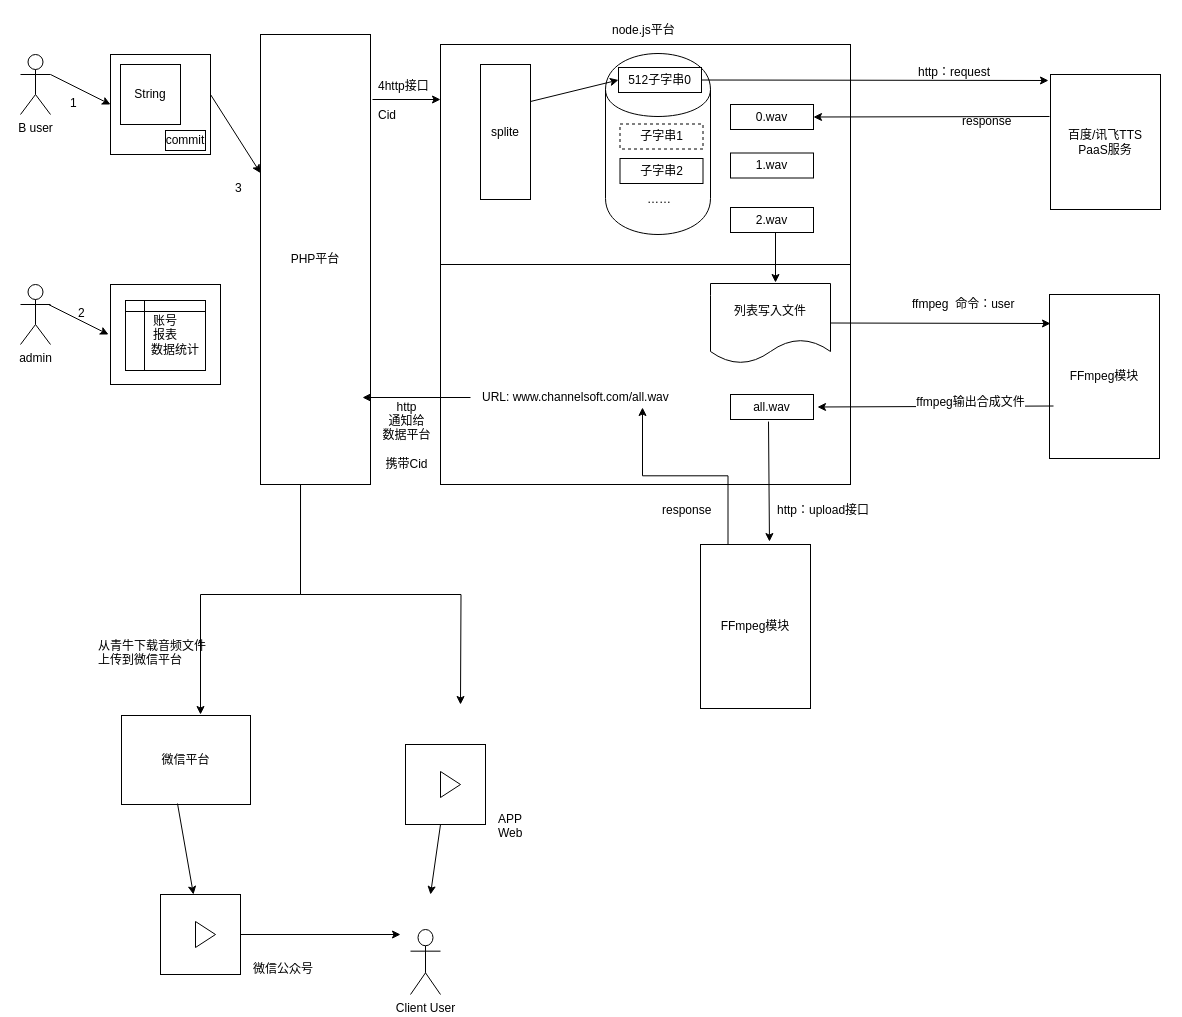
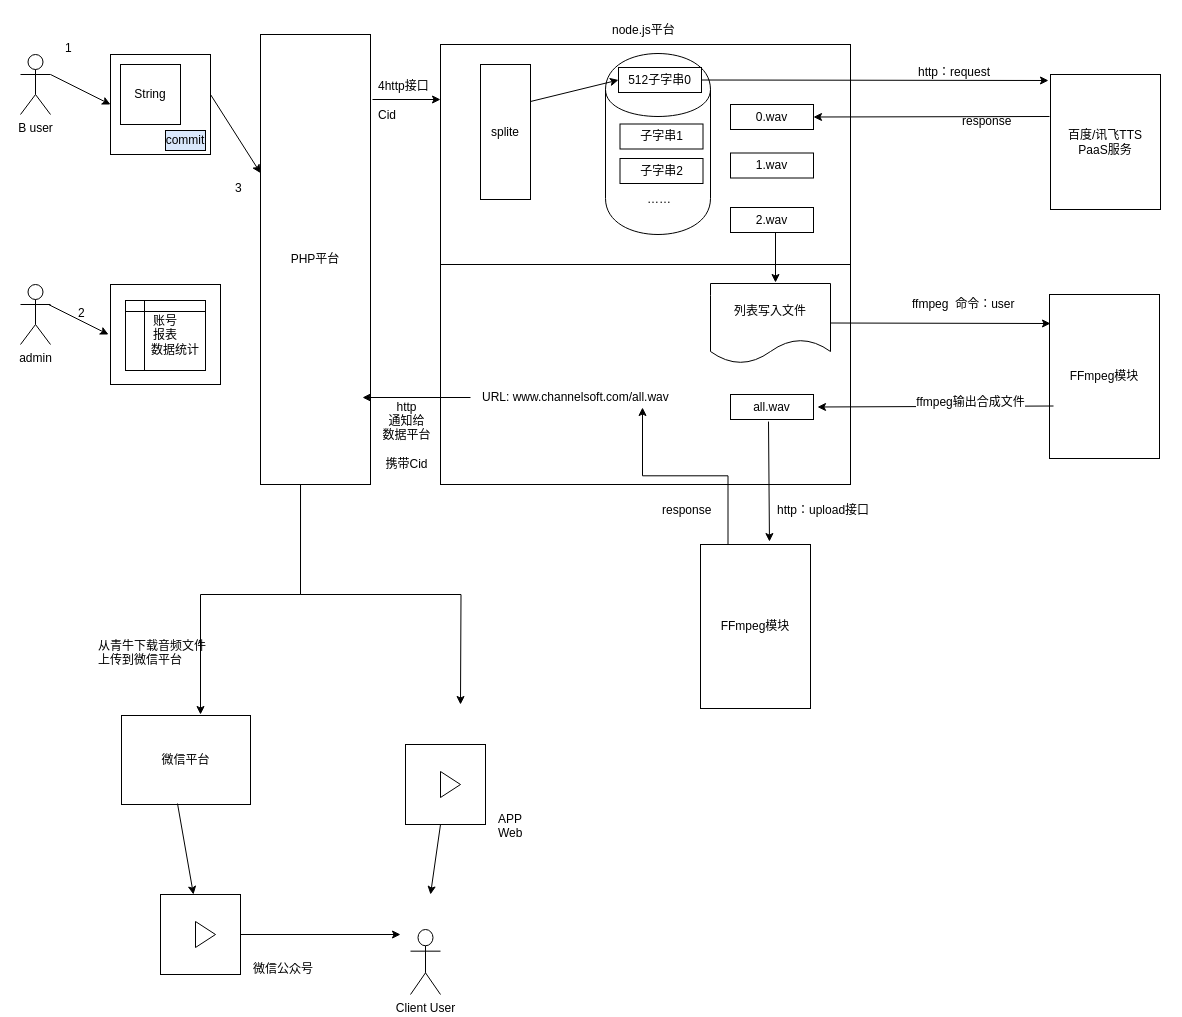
  <mxCell id="0" />
  <mxCell id="1" parent="0" />
  <mxCell id="2" value="" style="rounded=0;whiteSpace=wrap;html=1;" vertex="1" parent="1"><mxGeometry x="440" y="44" width="410" height="220" as="geometry" /></mxCell>
  <mxCell id="3" value="" style="shape=cylinder;whiteSpace=wrap;html=1;boundedLbl=1;backgroundOutline=1;" vertex="1" parent="1"><mxGeometry x="605" y="53" width="105" height="181" as="geometry" /></mxCell>
  <mxCell id="4" value="B user" style="shape=umlActor;verticalLabelPosition=bottom;labelBackgroundColor=#ffffff;verticalAlign=top;html=1;outlineConnect=0;" vertex="1" parent="1"><mxGeometry x="20" y="54" width="30" height="60" as="geometry" /></mxCell>
  <mxCell id="5" value="admin" style="shape=umlActor;verticalLabelPosition=bottom;labelBackgroundColor=#ffffff;verticalAlign=top;html=1;outlineConnect=0;" vertex="1" parent="1"><mxGeometry x="20" y="284" width="30" height="60" as="geometry" /></mxCell>
  <mxCell id="6" value="" style="rounded=0;whiteSpace=wrap;html=1;" vertex="1" parent="1"><mxGeometry x="110" y="54" width="100" height="100" as="geometry" /></mxCell>
  <mxCell id="7" value="String" style="whiteSpace=wrap;html=1;aspect=fixed;" vertex="1" parent="1"><mxGeometry x="120" y="64" width="60" height="60" as="geometry" /></mxCell>
- <mxCell id="8" value="commit" style="rounded=0;whiteSpace=wrap;html=1;" vertex="1" parent="1"><mxGeometry x="165" y="130" width="40" height="20" as="geometry" /></mxCell>
+ <mxCell id="8" value="commit" style="rounded=0;whiteSpace=wrap;html=1;fillColor=#dae8fc;" vertex="1" parent="1"><mxGeometry x="165" y="130" width="40" height="20" as="geometry" /></mxCell>
  <mxCell id="9" value="审核/&lt;br&gt;报表/&lt;br&gt;数据统计" style="rounded=0;whiteSpace=wrap;html=1;" vertex="1" parent="1"><mxGeometry x="110" y="284" width="110" height="100" as="geometry" /></mxCell>
  <mxCell id="10" value="账号&lt;br&gt;报表&lt;br&gt;&amp;nbsp; &amp;nbsp; &amp;nbsp; 数据统计" style="shape=internalStorage;whiteSpace=wrap;html=1;backgroundOutline=1;dx=19;dy=11;" vertex="1" parent="1"><mxGeometry x="125" y="300" width="80" height="70" as="geometry" /></mxCell>
  <mxCell id="11" value="PHP平台" style="rounded=0;whiteSpace=wrap;html=1;" vertex="1" parent="1"><mxGeometry x="260" y="34" width="110" height="450" as="geometry" /></mxCell>
  <mxCell id="12" value="" style="rounded=0;whiteSpace=wrap;html=1;" vertex="1" parent="1"><mxGeometry x="440" y="264" width="410" height="220" as="geometry" /></mxCell>
  <mxCell id="13" value="" style="endArrow=classic;html=1;exitX=1;exitY=0.333;exitDx=0;exitDy=0;exitPerimeter=0;entryX=0;entryY=0.5;entryDx=0;entryDy=0;" edge="1" parent="1" source="4" target="6"><mxGeometry width="50" height="50" relative="1" as="geometry"><mxPoint x="35" y="193" as="sourcePoint" /><mxPoint x="85" y="143" as="targetPoint" /></mxGeometry></mxCell>
- <mxCell id="14" value="1" style="text;html=1;resizable=0;points=[];autosize=1;align=left;verticalAlign=top;spacingTop=-4;" vertex="1" parent="1"><mxGeometry x="68" y="93" width="20" height="20" as="geometry" /></mxCell>
+ <mxCell id="14" value="1" style="text;html=1;resizable=0;points=[];autosize=1;align=left;verticalAlign=top;spacingTop=-4;" vertex="1" parent="1"><mxGeometry x="63" y="38" width="20" height="20" as="geometry" /></mxCell>
  <mxCell id="15" value="" style="endArrow=classic;html=1;exitX=1;exitY=0.333;exitDx=0;exitDy=0;exitPerimeter=0;entryX=0;entryY=0.5;entryDx=0;entryDy=0;" edge="1" parent="1"><mxGeometry width="50" height="50" relative="1" as="geometry"><mxPoint x="48" y="304" as="sourcePoint" /><mxPoint x="108" y="334" as="targetPoint" /></mxGeometry></mxCell>
  <mxCell id="16" value="2" style="text;html=1;resizable=0;points=[];autosize=1;align=left;verticalAlign=top;spacingTop=-4;" vertex="1" parent="1"><mxGeometry x="76" y="303" width="20" height="20" as="geometry" /></mxCell>
  <mxCell id="17" value="" style="endArrow=classic;html=1;exitX=1;exitY=0.333;exitDx=0;exitDy=0;exitPerimeter=0;" edge="1" parent="1"><mxGeometry width="50" height="50" relative="1" as="geometry"><mxPoint x="210" y="94" as="sourcePoint" /><mxPoint x="260" y="172.571" as="targetPoint" /></mxGeometry></mxCell>
  <mxCell id="18" value="" style="endArrow=classic;html=1;entryX=0;entryY=0.25;entryDx=0;entryDy=0;" edge="1" parent="1" target="2"><mxGeometry width="50" height="50" relative="1" as="geometry"><mxPoint x="372" y="99" as="sourcePoint" /><mxPoint x="408" y="171.571" as="targetPoint" /></mxGeometry></mxCell>
  <mxCell id="19" value="4http接口&lt;br&gt;&lt;br&gt;Cid&lt;br&gt;" style="text;html=1;resizable=0;points=[];autosize=1;align=left;verticalAlign=top;spacingTop=-4;" vertex="1" parent="1"><mxGeometry x="376" y="76" width="70" height="40" as="geometry" /></mxCell>
  <mxCell id="20" value="3" style="text;html=1;resizable=0;points=[];autosize=1;align=left;verticalAlign=top;spacingTop=-4;" vertex="1" parent="1"><mxGeometry x="233" y="178" width="20" height="20" as="geometry" /></mxCell>
  <mxCell id="21" value="" style="endArrow=classic;html=1;entryX=0.439;entryY=0.136;entryDx=0;entryDy=0;entryPerimeter=0;" edge="1" parent="1"><mxGeometry width="50" height="50" relative="1" as="geometry"><mxPoint x="775" y="232" as="sourcePoint" /><mxPoint x="775" y="282" as="targetPoint" /></mxGeometry></mxCell>
  <mxCell id="22" value="node.js平台" style="text;html=1;resizable=0;points=[];autosize=1;align=left;verticalAlign=top;spacingTop=-4;" vertex="1" parent="1"><mxGeometry x="610" y="20" width="80" height="20" as="geometry" /></mxCell>
  <mxCell id="23" value="splite" style="rounded=0;whiteSpace=wrap;html=1;" vertex="1" parent="1"><mxGeometry x="480" y="64" width="50" height="135" as="geometry" /></mxCell>
  <mxCell id="24" value="512子字串0" style="rounded=0;whiteSpace=wrap;html=1;" vertex="1" parent="1"><mxGeometry x="618" y="67" width="83" height="25" as="geometry" /></mxCell>
  <mxCell id="25" value="百度/讯飞TTS&lt;br&gt;PaaS服务" style="rounded=0;whiteSpace=wrap;html=1;" vertex="1" parent="1"><mxGeometry x="1050" y="74" width="110" height="135" as="geometry" /></mxCell>
  <mxCell id="26" value="FFmpeg模块" style="rounded=0;whiteSpace=wrap;html=1;" vertex="1" parent="1"><mxGeometry x="1049" y="294" width="110" height="164" as="geometry" /></mxCell>
  <mxCell id="27" value="0.wav" style="rounded=0;whiteSpace=wrap;html=1;" vertex="1" parent="1"><mxGeometry x="730" y="104" width="83" height="25" as="geometry" /></mxCell>
- <mxCell id="28" value="子字串1" style="rounded=0;whiteSpace=wrap;html=1;dashed=1;" vertex="1" parent="1"><mxGeometry x="619.5" y="123.5" width="83" height="25" as="geometry" /></mxCell>
+ <mxCell id="28" value="子字串1" style="rounded=0;whiteSpace=wrap;html=1;" vertex="1" parent="1"><mxGeometry x="619.5" y="123.5" width="83" height="25" as="geometry" /></mxCell>
  <mxCell id="29" value="子字串2" style="rounded=0;whiteSpace=wrap;html=1;" vertex="1" parent="1"><mxGeometry x="619.5" y="158" width="83" height="25" as="geometry" /></mxCell>
  <mxCell id="30" value="1.wav" style="rounded=0;whiteSpace=wrap;html=1;" vertex="1" parent="1"><mxGeometry x="730" y="152.5" width="83" height="25" as="geometry" /></mxCell>
  <mxCell id="31" value="2.wav" style="rounded=0;whiteSpace=wrap;html=1;" vertex="1" parent="1"><mxGeometry x="730" y="207" width="83" height="25" as="geometry" /></mxCell>
  <mxCell id="32" value="" style="endArrow=classic;html=1;entryX=0;entryY=0.5;entryDx=0;entryDy=0;" edge="1" parent="1" target="24"><mxGeometry width="50" height="50" relative="1" as="geometry"><mxPoint x="530" y="101" as="sourcePoint" /><mxPoint x="580" y="51" as="targetPoint" /></mxGeometry></mxCell>
  <mxCell id="33" value="" style="endArrow=classic;html=1;" edge="1" parent="1"><mxGeometry width="50" height="50" relative="1" as="geometry"><mxPoint x="701" y="79.5" as="sourcePoint" /><mxPoint x="1048" y="80" as="targetPoint" /></mxGeometry></mxCell>
  <mxCell id="34" value="" style="endArrow=classic;html=1;entryX=1;entryY=0.5;entryDx=0;entryDy=0;" edge="1" parent="1" target="27"><mxGeometry width="50" height="50" relative="1" as="geometry"><mxPoint x="1049" y="116" as="sourcePoint" /><mxPoint x="1137" y="95" as="targetPoint" /></mxGeometry></mxCell>
  <mxCell id="35" value="http：request" style="text;html=1;resizable=0;points=[];autosize=1;align=left;verticalAlign=top;spacingTop=-4;" vertex="1" parent="1"><mxGeometry x="916" y="62" width="90" height="20" as="geometry" /></mxCell>
  <mxCell id="36" value="response" style="text;html=1;resizable=0;points=[];autosize=1;align=left;verticalAlign=top;spacingTop=-4;" vertex="1" parent="1"><mxGeometry x="960" y="111" width="60" height="20" as="geometry" /></mxCell>
  <mxCell id="37" value="……" style="text;html=1;resizable=0;points=[];autosize=1;align=left;verticalAlign=top;spacingTop=-4;" vertex="1" parent="1"><mxGeometry x="645" y="189" width="40" height="20" as="geometry" /></mxCell>
  <mxCell id="38" value="列表写入文件" style="shape=document;whiteSpace=wrap;html=1;boundedLbl=1;" vertex="1" parent="1"><mxGeometry x="710" y="283" width="120" height="80" as="geometry" /></mxCell>
  <mxCell id="39" value="" style="endArrow=classic;html=1;" edge="1" parent="1"><mxGeometry width="50" height="50" relative="1" as="geometry"><mxPoint x="830" y="322.5" as="sourcePoint" /><mxPoint x="1050" y="323" as="targetPoint" /></mxGeometry></mxCell>
  <mxCell id="40" value="ffmpeg&amp;nbsp; 命令：user" style="text;html=1;resizable=0;points=[];autosize=1;align=left;verticalAlign=top;spacingTop=-4;" vertex="1" parent="1"><mxGeometry x="909.5" y="294" width="130" height="20" as="geometry" /></mxCell>
  <mxCell id="41" value="all.wav" style="rounded=0;whiteSpace=wrap;html=1;" vertex="1" parent="1"><mxGeometry x="730" y="394" width="83" height="25" as="geometry" /></mxCell>
  <mxCell id="42" value="" style="endArrow=classic;html=1;entryX=1;entryY=0.5;entryDx=0;entryDy=0;" edge="1" parent="1"><mxGeometry width="50" height="50" relative="1" as="geometry"><mxPoint x="1053" y="405.5" as="sourcePoint" /><mxPoint x="817" y="406.5" as="targetPoint" /></mxGeometry></mxCell>
  <mxCell id="43" value="ffmpeg输出合成文件" style="text;html=1;resizable=0;points=[];align=center;verticalAlign=middle;labelBackgroundColor=#ffffff;" vertex="1" connectable="0" parent="42"><mxGeometry x="-0.297" y="-4" relative="1" as="geometry"><mxPoint as="offset" /></mxGeometry></mxCell>
  <mxCell id="44" value="FFmpeg模块" style="rounded=0;whiteSpace=wrap;html=1;" vertex="1" parent="1"><mxGeometry x="700" y="544" width="110" height="164" as="geometry" /></mxCell>
  <mxCell id="45" value="URL: www.channelsoft.com/all.wav" style="text;html=1;resizable=0;points=[];autosize=1;align=left;verticalAlign=top;spacingTop=-4;" vertex="1" parent="1"><mxGeometry x="480" y="386.5" width="200" height="20" as="geometry" /></mxCell>
  <mxCell id="46" value="" style="endArrow=classic;html=1;exitX=0.8;exitY=0.714;exitDx=0;exitDy=0;exitPerimeter=0;entryX=0.627;entryY=-0.018;entryDx=0;entryDy=0;entryPerimeter=0;" edge="1" parent="1" source="12" target="44"><mxGeometry width="50" height="50" relative="1" as="geometry"><mxPoint x="770" y="484" as="sourcePoint" /><mxPoint x="770" y="534" as="targetPoint" /></mxGeometry></mxCell>
  <mxCell id="47" value="" style="edgeStyle=orthogonalEdgeStyle;rounded=0;orthogonalLoop=1;jettySize=auto;html=1;exitX=0.25;exitY=0;exitDx=0;exitDy=0;entryX=0.81;entryY=1.025;entryDx=0;entryDy=0;entryPerimeter=0;" edge="1" parent="1" source="44" target="45"><mxGeometry relative="1" as="geometry" /></mxCell>
  <mxCell id="48" value="http：upload接口" style="text;html=1;resizable=0;points=[];autosize=1;align=left;verticalAlign=top;spacingTop=-4;" vertex="1" parent="1"><mxGeometry x="775" y="500" width="110" height="20" as="geometry" /></mxCell>
  <mxCell id="49" value="response" style="text;html=1;resizable=0;points=[];autosize=1;align=left;verticalAlign=top;spacingTop=-4;" vertex="1" parent="1"><mxGeometry x="659.5" y="500" width="60" height="20" as="geometry" /></mxCell>
  <mxCell id="50" value="" style="endArrow=classic;html=1;entryX=1;entryY=0.5;entryDx=0;entryDy=0;" edge="1" parent="1"><mxGeometry width="50" height="50" relative="1" as="geometry"><mxPoint x="470" y="397" as="sourcePoint" /><mxPoint x="362" y="397" as="targetPoint" /></mxGeometry></mxCell>
  <mxCell id="51" value="http &lt;br&gt;通知给&lt;br&gt;数据平台&lt;br&gt;&lt;br&gt;携带Cid&lt;br&gt;" style="text;html=1;resizable=0;points=[];align=center;verticalAlign=middle;labelBackgroundColor=#ffffff;" vertex="1" connectable="0" parent="50"><mxGeometry x="-0.297" y="-4" relative="1" as="geometry"><mxPoint x="-27" y="41" as="offset" /></mxGeometry></mxCell>
  <mxCell id="52" value="" style="edgeStyle=orthogonalEdgeStyle;rounded=0;orthogonalLoop=1;jettySize=auto;html=1;exitX=0.364;exitY=1;exitDx=0;exitDy=0;exitPerimeter=0;" edge="1" parent="1" source="11"><mxGeometry relative="1" as="geometry"><mxPoint x="370" y="595" as="sourcePoint" /><mxPoint x="460" y="704" as="targetPoint" /></mxGeometry></mxCell>
  <mxCell id="53" value="" style="group" vertex="1" connectable="0" parent="1"><mxGeometry x="405" y="724" width="190" height="115" as="geometry" /></mxCell>
  <mxCell id="54" value="" style="whiteSpace=wrap;html=1;aspect=fixed;" vertex="1" parent="53"><mxGeometry y="20" width="80" height="80" as="geometry" /></mxCell>
  <mxCell id="55" value="" style="triangle;whiteSpace=wrap;html=1;" vertex="1" parent="53"><mxGeometry x="35" y="47" width="20" height="26" as="geometry" /></mxCell>
  <mxCell id="56" value="APP&lt;br&gt;Web&lt;br&gt;" style="text;html=1;resizable=0;points=[];autosize=1;align=left;verticalAlign=top;spacingTop=-4;" vertex="1" parent="53"><mxGeometry x="91" y="85" width="40" height="30" as="geometry" /></mxCell>
  <mxCell id="57" value="" style="endArrow=classic;html=1;" edge="1" parent="53"><mxGeometry width="50" height="50" relative="1" as="geometry"><mxPoint x="35" y="100" as="sourcePoint" /><mxPoint x="25" y="170" as="targetPoint" /></mxGeometry></mxCell>
  <mxCell id="58" value="" style="edgeStyle=orthogonalEdgeStyle;rounded=0;orthogonalLoop=1;jettySize=auto;html=1;" edge="1" parent="1"><mxGeometry relative="1" as="geometry"><mxPoint x="300" y="484" as="sourcePoint" /><mxPoint x="200" y="714" as="targetPoint" /><Array as="points"><mxPoint x="300" y="594" /><mxPoint x="200" y="594" /><mxPoint x="200" y="714" /></Array></mxGeometry></mxCell>
  <mxCell id="59" value="" style="group" vertex="1" connectable="0" parent="1"><mxGeometry x="160" y="874" width="190" height="115" as="geometry" /></mxCell>
  <mxCell id="60" value="" style="whiteSpace=wrap;html=1;aspect=fixed;" vertex="1" parent="59"><mxGeometry y="20" width="80" height="80" as="geometry" /></mxCell>
  <mxCell id="61" value="" style="triangle;whiteSpace=wrap;html=1;" vertex="1" parent="59"><mxGeometry x="35" y="47" width="20" height="26" as="geometry" /></mxCell>
  <mxCell id="62" value="微信公众号&lt;br&gt;" style="text;html=1;resizable=0;points=[];autosize=1;align=left;verticalAlign=top;spacingTop=-4;" vertex="1" parent="59"><mxGeometry x="91" y="85" width="80" height="20" as="geometry" /></mxCell>
  <mxCell id="63" value="从青牛下载音频文件&lt;br&gt;上传到微信平台&lt;br&gt;" style="text;html=1;resizable=0;points=[];autosize=1;align=left;verticalAlign=top;spacingTop=-4;" vertex="1" parent="1"><mxGeometry x="96" y="636" width="120" height="30" as="geometry" /></mxCell>
  <mxCell id="64" value="微信平台" style="rounded=0;whiteSpace=wrap;html=1;" vertex="1" parent="1"><mxGeometry x="121" y="715" width="129" height="89" as="geometry" /></mxCell>
  <mxCell id="65" value="Client User" style="shape=umlActor;verticalLabelPosition=bottom;labelBackgroundColor=#ffffff;verticalAlign=top;html=1;outlineConnect=0;" vertex="1" parent="1"><mxGeometry x="410" y="929" width="30" height="65" as="geometry" /></mxCell>
  <mxCell id="66" value="" style="endArrow=classic;html=1;exitX=0.434;exitY=0.989;exitDx=0;exitDy=0;exitPerimeter=0;" edge="1" parent="1" source="64" target="60"><mxGeometry width="50" height="50" relative="1" as="geometry"><mxPoint x="20" y="1084" as="sourcePoint" /><mxPoint x="70" y="1034" as="targetPoint" /></mxGeometry></mxCell>
  <mxCell id="67" value="" style="endArrow=classic;html=1;exitX=1;exitY=0.5;exitDx=0;exitDy=0;" edge="1" parent="1" source="60"><mxGeometry width="50" height="50" relative="1" as="geometry"><mxPoint x="187" y="813" as="sourcePoint" /><mxPoint x="400" y="934" as="targetPoint" /></mxGeometry></mxCell>
